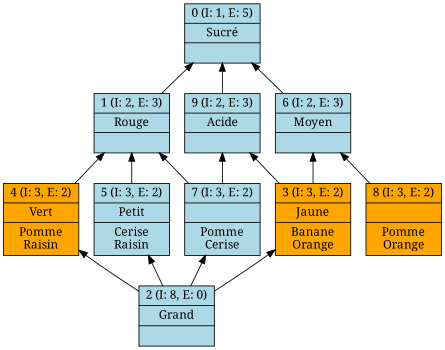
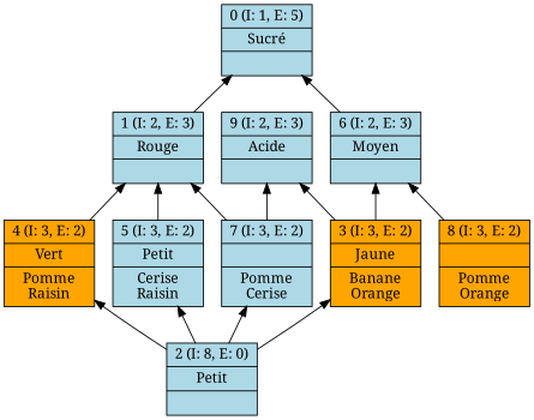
  digraph {
    fontname="Noto Serif"
    rankdir=BT
    node [fillcolor=lightblue fontname="Noto Serif" shape=record style=filled]
    edge [fontname="Noto Serif"]
    n1 [label="{0 (I: 1, E: 5)|Sucré\n|}"]
    n2 [label="{1 (I: 2, E: 3)|Rouge\n|}"]
-   n3 [label="{2 (I: 8, E: 0)|Grand\n|}"]
+   n3 [label="{2 (I: 8, E: 0)|Petit\n|}"]
    n4 [fillcolor=orange label="{3 (I: 3, E: 2)|Jaune\n|Banane\nOrange\n}"]
    n5 [fillcolor=orange label="{4 (I: 3, E: 2)|Vert\n|Pomme\nRaisin\n}"]
    n6 [label="{5 (I: 3, E: 2)|Petit\n|Cerise\nRaisin\n}"]
    n7 [label="{7 (I: 3, E: 2)||Pomme\nCerise\n}"]
    n8 [label="{6 (I: 2, E: 3)|Moyen\n|}"]
    n9 [label="{9 (I: 2, E: 3)|Acide\n|}"]
    n10 [fillcolor=orange label="{8 (I: 3, E: 2)||Pomme\nOrange\n}"]
    n2 -> n1
    n3 -> n4
    n3 -> n5
    n3 -> n6
    n3 -> n7
    n4 -> n8
    n4 -> n9
    n5 -> n2
    n6 -> n2
    n7 -> n2
    n7 -> n9
    n8 -> n1
-   n9 -> n1
    n10 -> n8
  }
